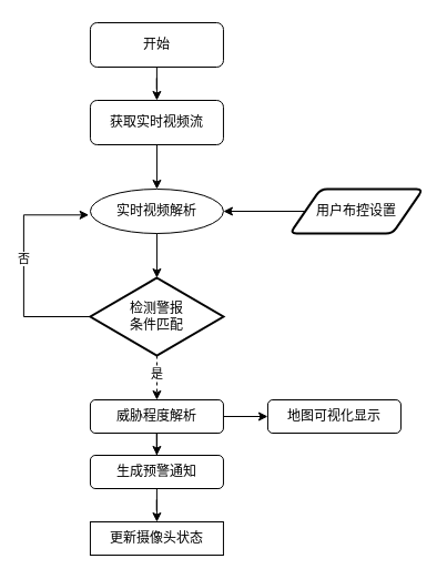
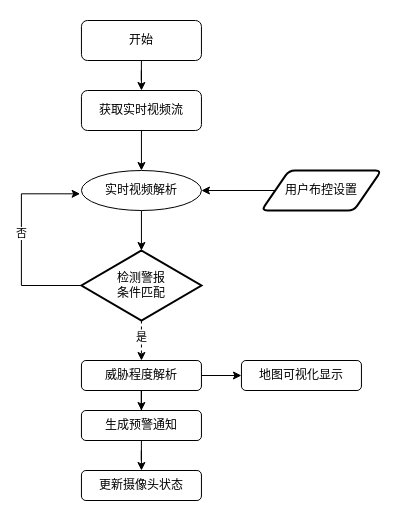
  <mxCell id="0" />
  <mxCell id="1" parent="0" />
  <mxCell id="2" style="edgeStyle=orthogonalEdgeStyle;rounded=0;orthogonalLoop=1;jettySize=auto;html=1;entryX=0.5;entryY=0;entryDx=0;entryDy=0;" edge="1" parent="1" source="3" target="4"><mxGeometry relative="1" as="geometry" /></mxCell>
  <mxCell id="3" value="获取实时视频流" style="rounded=1;whiteSpace=wrap;html=1;fontSize=12;glass=0;strokeWidth=1;shadow=0;" parent="1" vertex="1"><mxGeometry x="80.94" y="90" width="120" height="40" as="geometry" /></mxCell>
  <mxCell id="4" value="实时视频解析" style="ellipse;whiteSpace=wrap;html=1;" vertex="1" parent="1"><mxGeometry x="80.94" y="170" width="120" height="40" as="geometry" /></mxCell>
  <mxCell id="5" style="edgeStyle=orthogonalEdgeStyle;rounded=0;orthogonalLoop=1;jettySize=auto;html=1;entryX=0.5;entryY=0;entryDx=0;entryDy=0;dashed=1;" edge="1" parent="1" source="7" target="14"><mxGeometry relative="1" as="geometry" /></mxCell>
  <mxCell id="6" value="是" style="edgeLabel;html=1;align=center;verticalAlign=middle;resizable=0;points=[];" vertex="1" connectable="0" parent="5"><mxGeometry x="-0.191" relative="1" as="geometry"><mxPoint as="offset" /></mxGeometry></mxCell>
  <mxCell id="7" value="检测警报&lt;div&gt;条件匹配&lt;/div&gt;" style="strokeWidth=2;html=1;shape=mxgraph.flowchart.decision;whiteSpace=wrap;" vertex="1" parent="1"><mxGeometry x="80.94" y="250" width="120" height="70" as="geometry" /></mxCell>
  <mxCell id="8" style="edgeStyle=orthogonalEdgeStyle;rounded=0;orthogonalLoop=1;jettySize=auto;html=1;" edge="1" parent="1" source="9" target="4"><mxGeometry relative="1" as="geometry" /></mxCell>
  <mxCell id="9" value="用户布控设置" style="shape=parallelogram;html=1;strokeWidth=2;perimeter=parallelogramPerimeter;whiteSpace=wrap;rounded=1;arcSize=12;size=0.23;" vertex="1" parent="1"><mxGeometry x="260.94" y="170" width="120" height="40" as="geometry" /></mxCell>
  <mxCell id="10" style="edgeStyle=orthogonalEdgeStyle;rounded=0;orthogonalLoop=1;jettySize=auto;html=1;entryX=-0.011;entryY=0.583;entryDx=0;entryDy=0;entryPerimeter=0;" edge="1" parent="1" source="7" target="4"><mxGeometry relative="1" as="geometry"><Array as="points"><mxPoint x="20.94" y="285" /><mxPoint x="20.94" y="193" /></Array></mxGeometry></mxCell>
  <mxCell id="11" value="否" style="edgeLabel;html=1;align=center;verticalAlign=middle;resizable=0;points=[];" vertex="1" connectable="0" parent="10"><mxGeometry x="0.071" relative="1" as="geometry"><mxPoint as="offset" /></mxGeometry></mxCell>
  <mxCell id="12" style="edgeStyle=orthogonalEdgeStyle;rounded=0;orthogonalLoop=1;jettySize=auto;html=1;entryX=0.5;entryY=0;entryDx=0;entryDy=0;" edge="1" parent="1" source="14" target="17"><mxGeometry relative="1" as="geometry" /></mxCell>
  <mxCell id="13" value="" style="edgeStyle=orthogonalEdgeStyle;rounded=0;orthogonalLoop=1;jettySize=auto;html=1;" edge="1" parent="1" source="14" target="19"><mxGeometry relative="1" as="geometry" /></mxCell>
  <mxCell id="14" value="威胁程度解析" style="rounded=1;whiteSpace=wrap;html=1;" vertex="1" parent="1"><mxGeometry x="80.94" y="360" width="120" height="30" as="geometry" /></mxCell>
  <mxCell id="15" style="edgeStyle=orthogonalEdgeStyle;rounded=0;orthogonalLoop=1;jettySize=auto;html=1;entryX=0.5;entryY=0;entryDx=0;entryDy=0;entryPerimeter=0;" edge="1" parent="1" source="4" target="7"><mxGeometry relative="1" as="geometry" /></mxCell>
  <mxCell id="16" style="edgeStyle=orthogonalEdgeStyle;rounded=0;orthogonalLoop=1;jettySize=auto;html=1;entryX=0.5;entryY=0;entryDx=0;entryDy=0;" edge="1" parent="1" source="17" target="18"><mxGeometry relative="1" as="geometry" /></mxCell>
  <mxCell id="17" value="生成预警通知" style="rounded=1;whiteSpace=wrap;html=1;" vertex="1" parent="1"><mxGeometry x="80.94" y="410" width="120" height="30" as="geometry" /></mxCell>
- <mxCell id="18" value="更新摄像头状态" style="whiteSpace=wrap;html=1;rounded=0;" vertex="1" parent="1"><mxGeometry x="80.94" y="470" width="120" height="30" as="geometry" /></mxCell>
+ <mxCell id="18" value="更新摄像头状态" style="rounded=1;whiteSpace=wrap;html=1;" vertex="1" parent="1"><mxGeometry x="80.94" y="470" width="120" height="30" as="geometry" /></mxCell>
  <mxCell id="19" value="地图可视化显示" style="rounded=1;whiteSpace=wrap;html=1;" vertex="1" parent="1"><mxGeometry x="240.94" y="360" width="120" height="30" as="geometry" /></mxCell>
  <mxCell id="20" style="edgeStyle=orthogonalEdgeStyle;rounded=0;orthogonalLoop=1;jettySize=auto;html=1;entryX=0.5;entryY=0;entryDx=0;entryDy=0;" edge="1" parent="1" source="21" target="3"><mxGeometry relative="1" as="geometry" /></mxCell>
  <mxCell id="21" value="开始" style="rounded=1;whiteSpace=wrap;html=1;fontSize=12;glass=0;strokeWidth=1;shadow=0;" vertex="1" parent="1"><mxGeometry x="80.94" y="20" width="120" height="40" as="geometry" /></mxCell>
